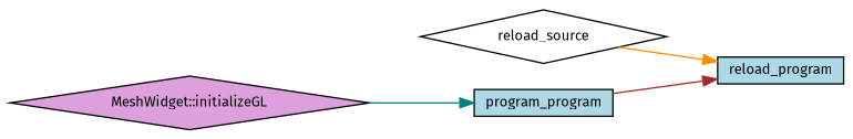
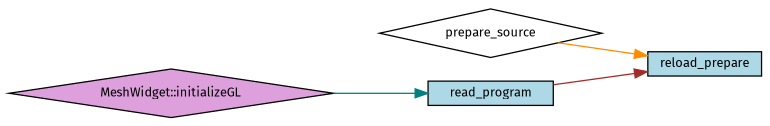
  digraph {
    fontname="Fira Sans"
    rankdir=RL
    node [color=black fillcolor=lightblue fontname="Fira Sans" fontsize=10 shape=diamond style=filled]
    edge [dir=back fontname="Fira Sans" fontsize=10 labelfontname=Helvetica labelfontsize=10 style=solid]
-   n1 [fillcolor=white fontcolor=black height=0.2 label=reload_source width=0.4]
-   n2 [height=0.2 label=reload_program shape=box width=0.4]
-   n3 [height=0.2 label=program_program shape=box width=0.4]
+   n1 [fillcolor=white fontcolor=black height=0.2 label=prepare_source width=0.4]
+   n2 [height=0.2 label=reload_prepare shape=box width=0.4]
+   n3 [height=0.2 label=read_program shape=box width=0.4]
    n4 [fillcolor=plum height=0.2 label="MeshWidget::initializeGL" width=0.4]
    n2 -> n1 [color=darkorange]
    n2 -> n3 [color=brown]
    n3 -> n4 [color=teal]
  }
